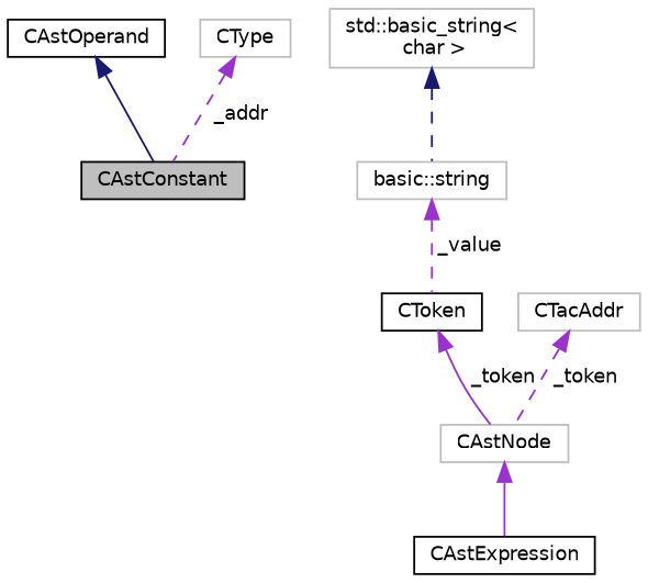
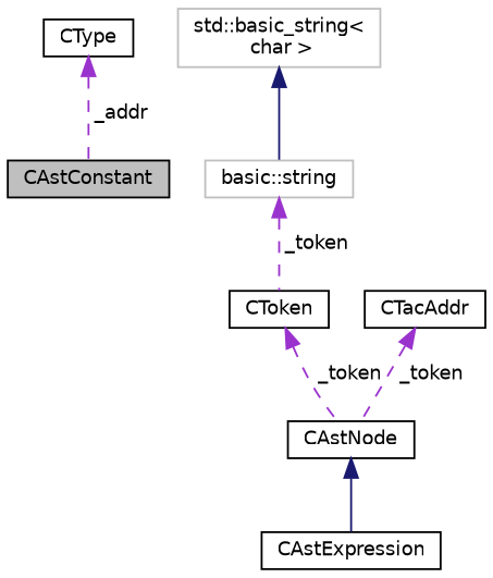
  digraph {
    node [color=black fillcolor=white fontname=Helvetica fontsize=10 shape=record style=filled]
    edge [color=darkorchid3 dir=back fontname=Helvetica fontsize=10 labelfontname=Helvetica labelfontsize=10 style=dashed]
    n1 [fillcolor=grey75 fontcolor=black height=0.2 label=CAstConstant width=0.4]
-   n2 [height=0.2 label=CAstOperand width=0.4]
    n3 [height=0.2 label=CAstExpression width=0.4]
-   n4 [color=grey75 height=0.2 label=CAstNode width=0.4]
+   n4 [height=0.2 label=CAstNode width=0.4]
    n5 [height=0.2 label=CToken width=0.4]
    n6 [color=grey75 height=0.2 label="basic::string" width=0.4]
    n7 [color=grey75 height=0.2 label="std::basic_string\<\l char \>" width=0.4]
-   n8 [color=grey75 height=0.2 label=CTacAddr width=0.4]
-   n9 [color=grey75 height=0.2 label=CType width=0.4]
-   n2 -> n1 [color=midnightblue style=solid]
-   n4 -> n3 [style=solid]
-   n5 -> n4 [label=" _token" style=solid]
-   n6 -> n5 [label=" _value"]
-   n7 -> n6 [color=midnightblue]
+   n8 [height=0.2 label=CTacAddr width=0.4]
+   n9 [height=0.2 label=CType width=0.4]
+   n4 -> n3 [color=midnightblue style=solid]
+   n5 -> n4 [label=" _token"]
+   n6 -> n5 [label=" _token"]
+   n7 -> n6 [color=midnightblue style=solid]
    n8 -> n4 [label=" _token"]
    n9 -> n1 [label=" _addr"]
  }
